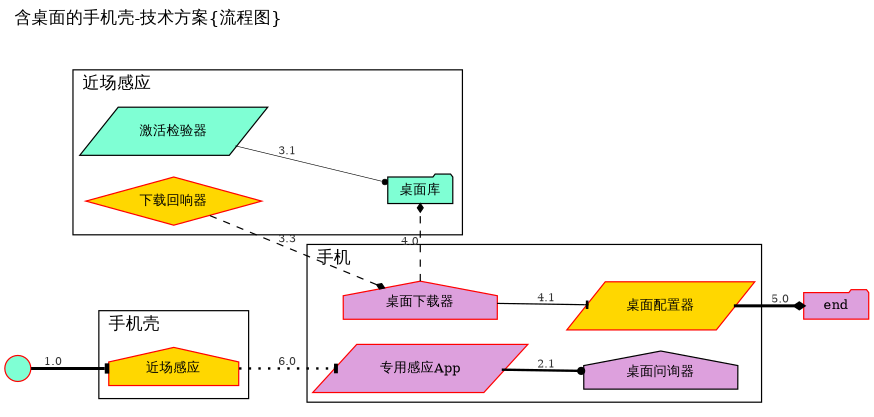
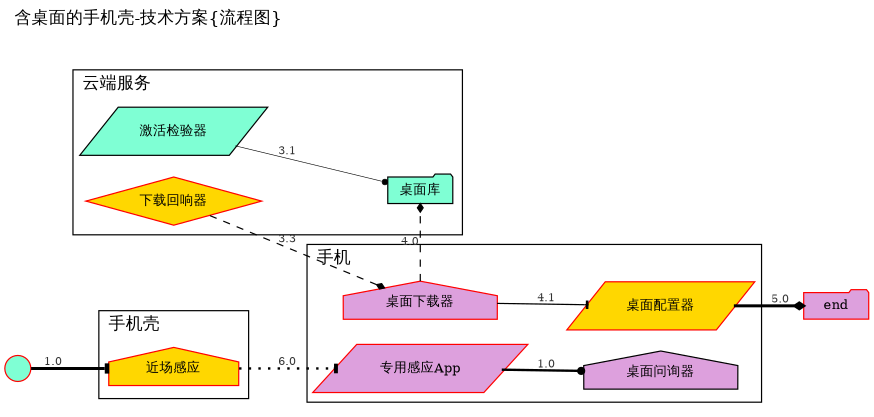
  digraph {
    fontsize=14.0
    label="含桌面的手机壳-技术方案{流程图}"
    labeljust=l
    labelloc=t
    rankdir=LR
    ranksep=0.3
    node [color=red fillcolor=plum fontsize=11.0 shape=house style=filled]
    edge [arrowhead=tee arrowsize=0.6 arrowtail=none fontcolor="#333333" fontsize=9.0 style="setlinewidth(2.5)"]
    n1 [fillcolor=gold height=0.3 label="近场感应"]
    n2 [height=0.3 label="专用感应App" shape=parallelogram]
    n3 [color=black height=0.3 label="桌面问询器"]
    n4 [height=0.3 label="桌面下载器"]
    n5 [fillcolor=gold height=0.3 label="桌面配置器" shape=parallelogram]
    n6 [color=black fillcolor=aquamarine height=0.3 label="桌面库" shape=folder]
    n7 [color=black fillcolor=aquamarine height=0.3 label="激活检验器" shape=parallelogram]
    n8 [fillcolor=gold height=0.3 label="下载回响器" shape=diamond]
    end [height=0.3 shape=folder]
    n10 [fillcolor=aquamarine height=0.3 label="流程开始" shape=point]
    subgraph cluster_1 {
      label="手机壳"
      n1
    }
    subgraph cluster_2 {
      label="手机"
      n2
      n3
      n4
      n5
    }
    subgraph cluster_3 {
-     label="近场感应"
+     label="云端服务"
      n6
      n7
      n8
    }
    n1 -> n2 [label=6.0 style="dotted,setlinewidth(2)"]
-   n2 -> n3 [arrowhead=dot label=2.1 style="setlinewidth(2)"]
+   n2 -> n3 [arrowhead=dot label=1.0 style="setlinewidth(2)"]
    n4 -> n5 [label=4.1 style="setlinewidth(1)"]
    n4 -> n6 [arrowhead=diamond label=4.0 style="dashed,setlinewidth(1)"]
    n5 -> end [arrowhead=diamond label=5.0]
    n7 -> n6 [arrowhead=dot label=3.1 style="setlinewidth(0.5)"]
    n8 -> n4 [arrowhead=diamond label=3.3 style=dashed]
    n10 -> n1 [label=1.0]
  }
